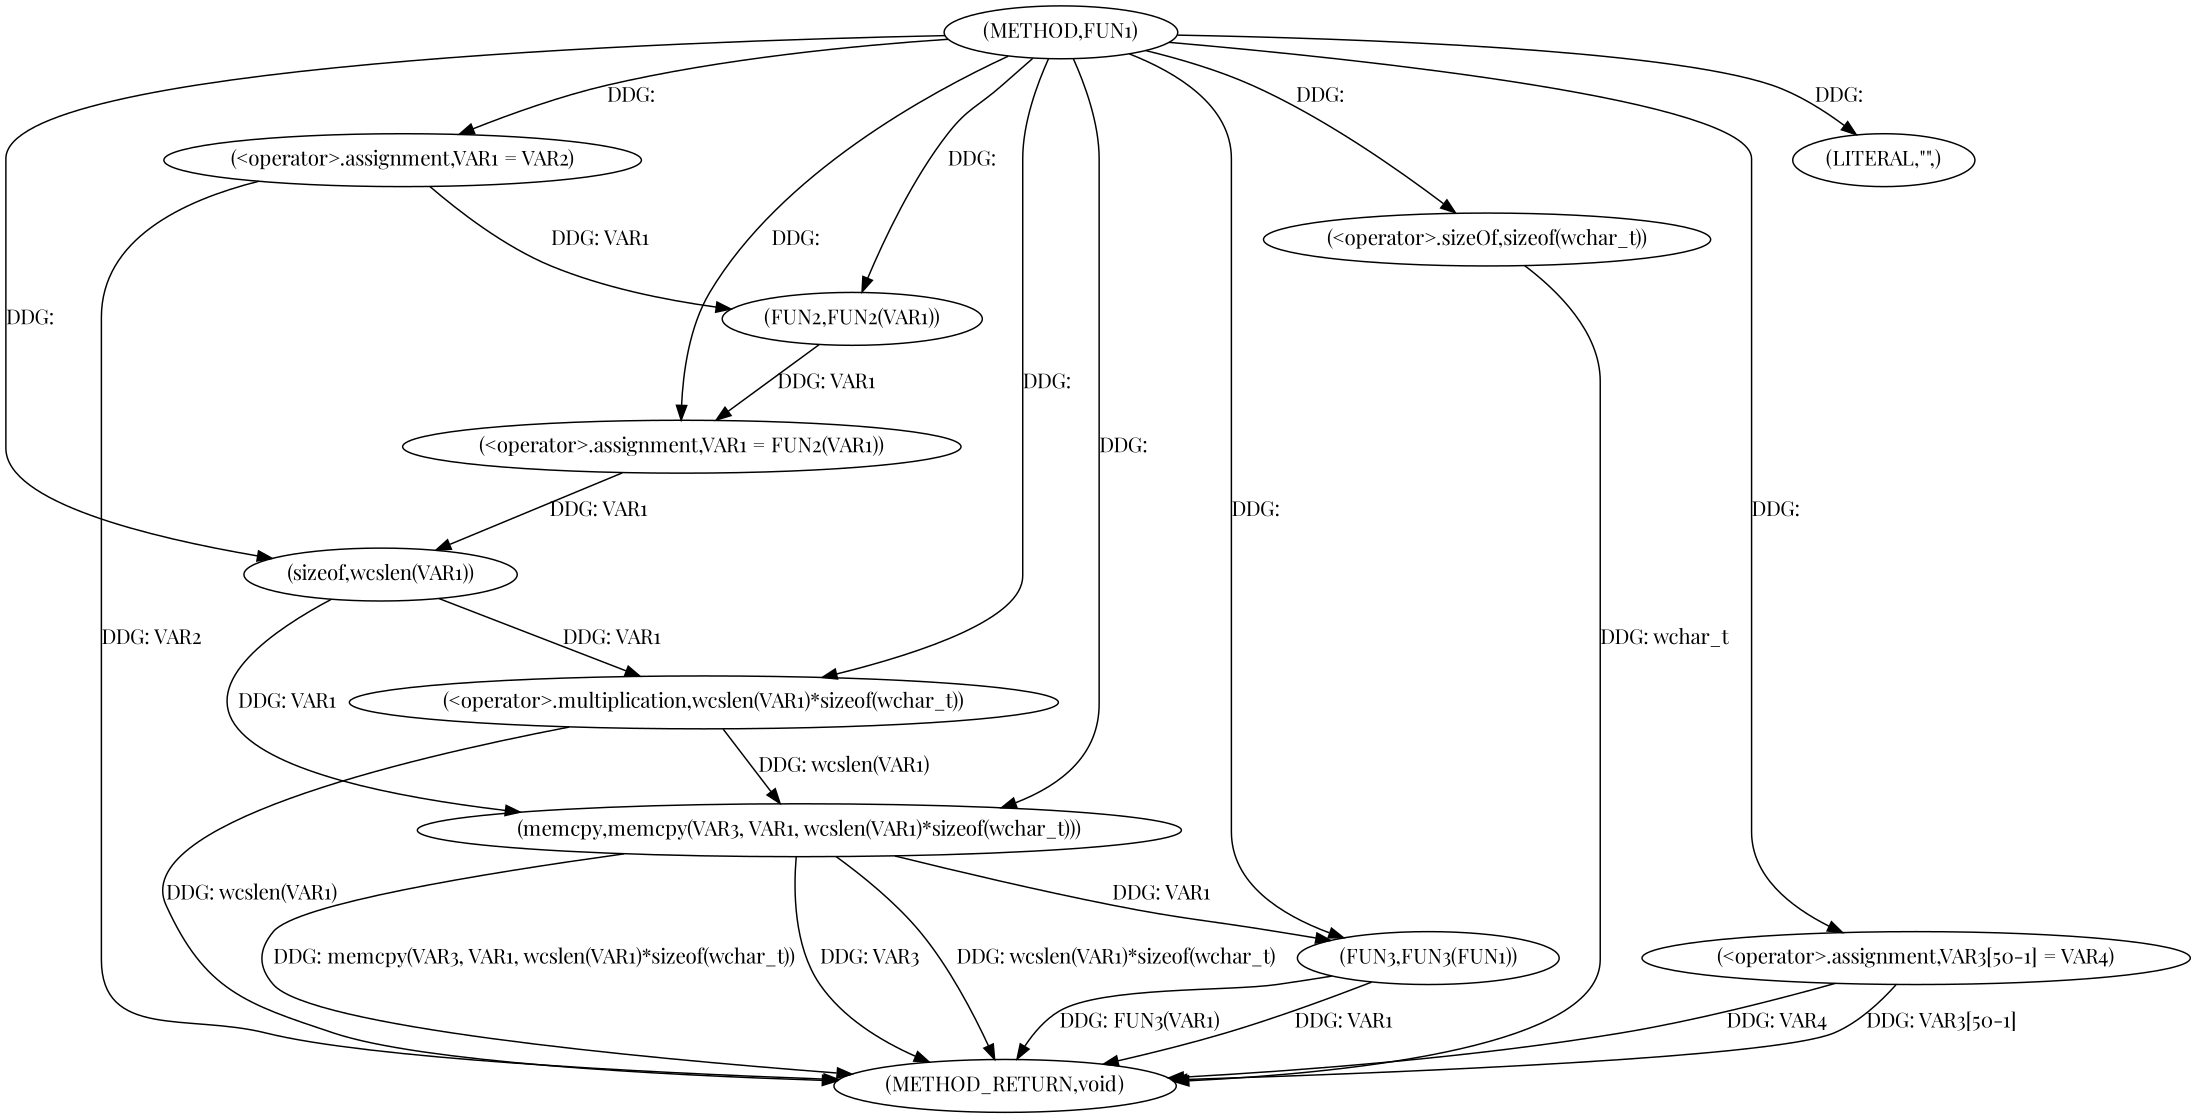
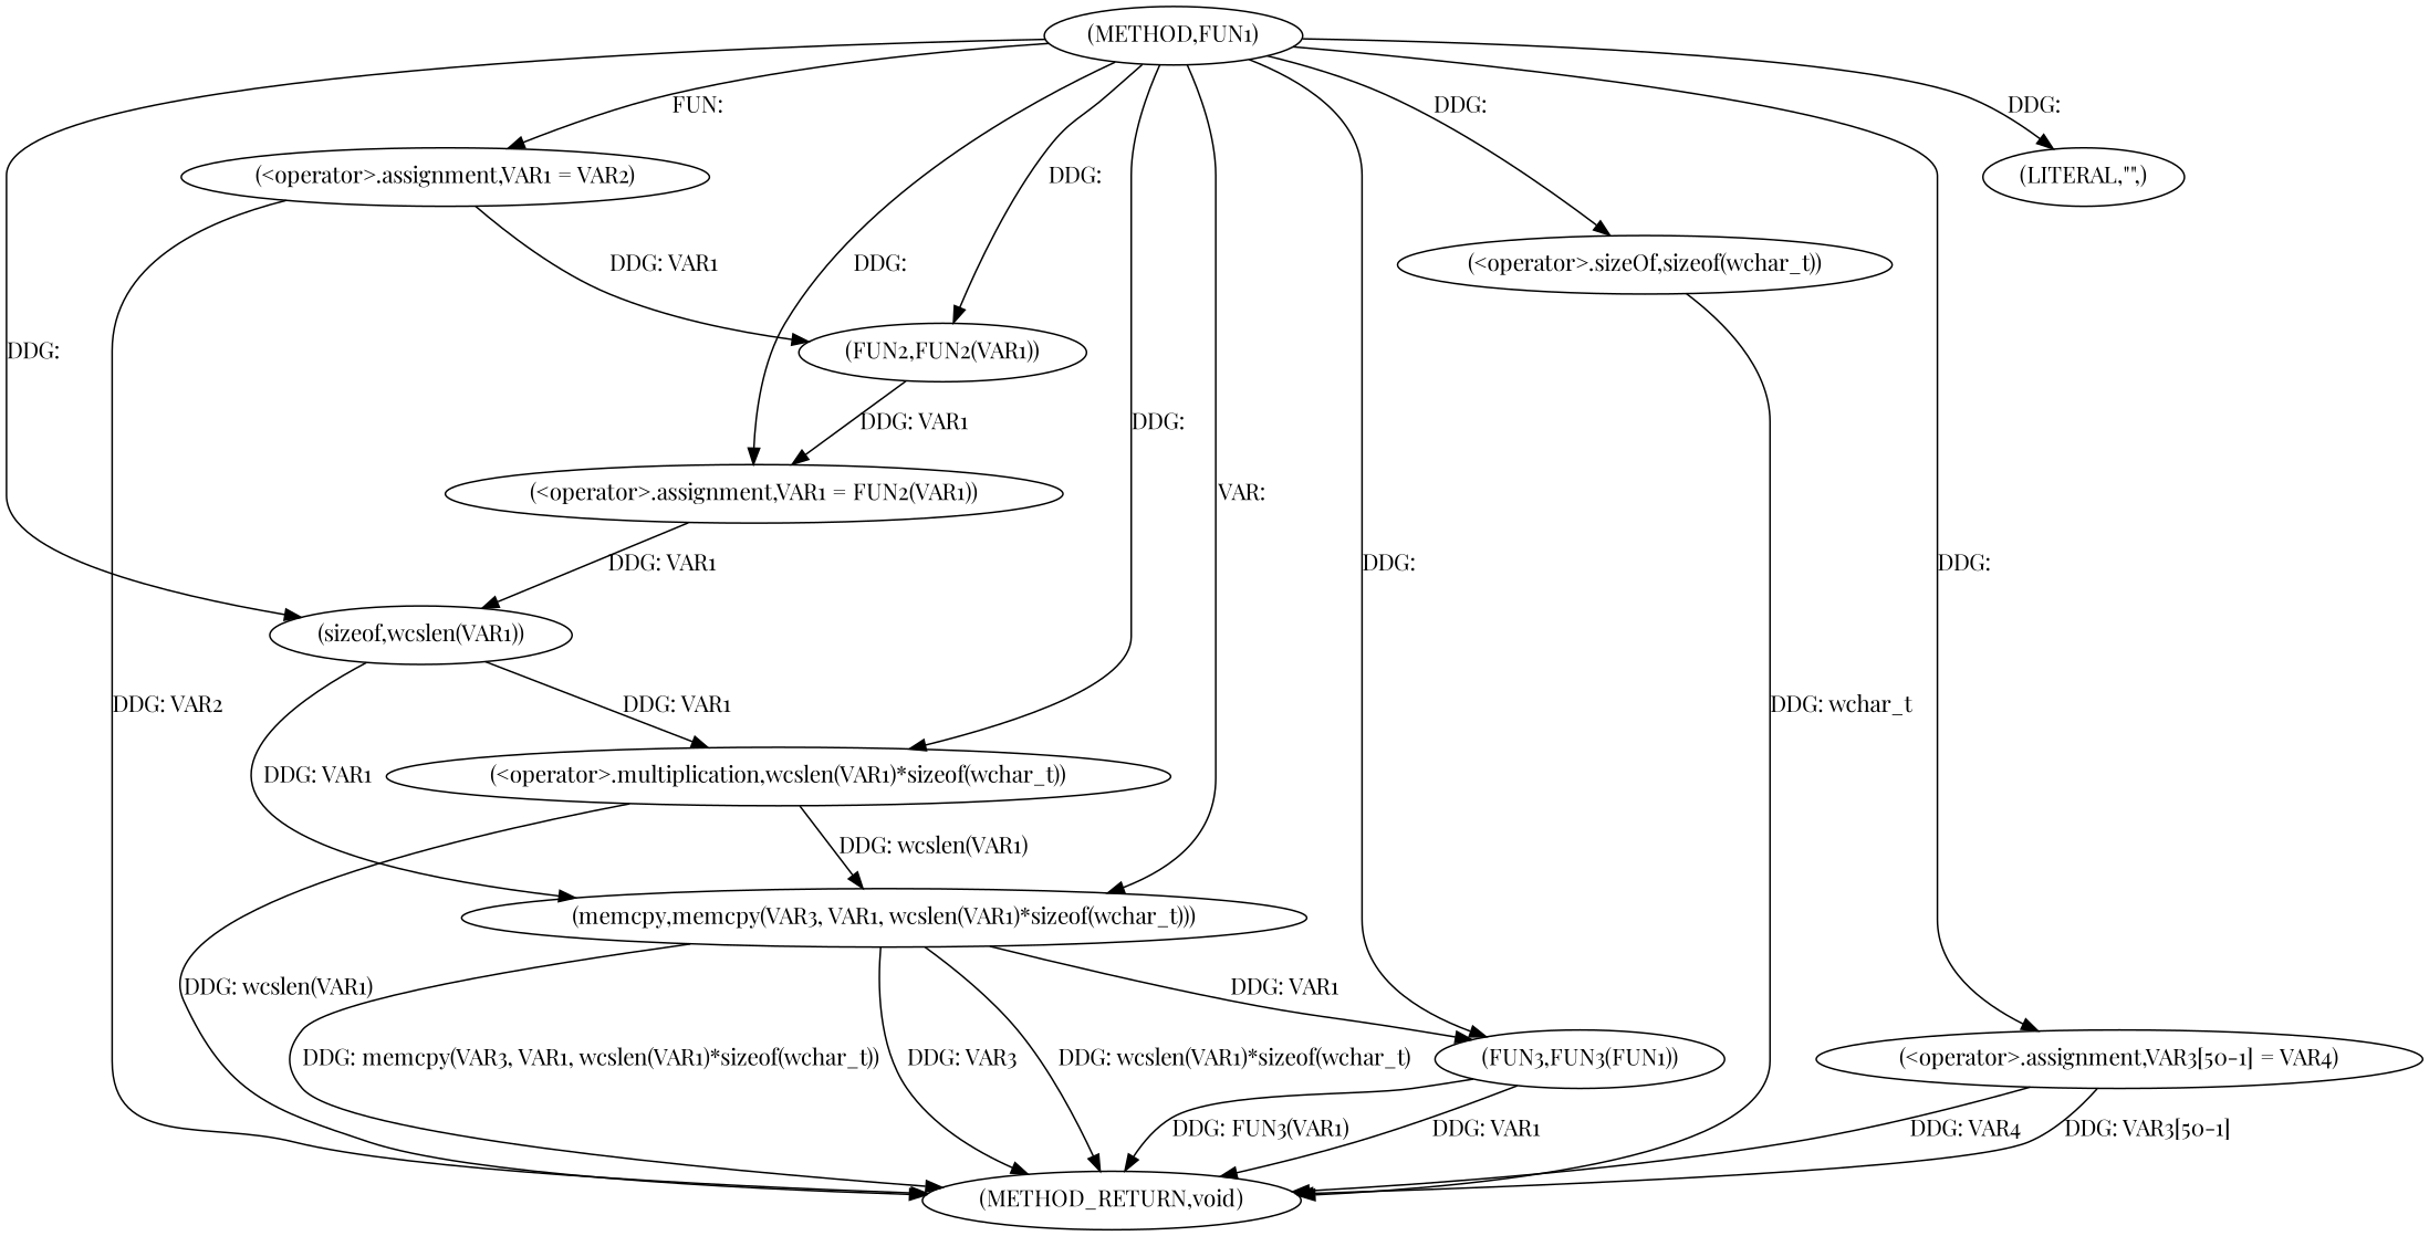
  digraph {
    fontname="Playfair Display"
    node [fontname="Playfair Display"]
    edge [fontname="Playfair Display"]
    n1 [label="(METHOD,FUN1)"]
    n2 [label="(<operator>.assignment,VAR1 = VAR2)"]
    n3 [label="(<operator>.assignment,VAR1 = FUN2(VAR1))"]
    n4 [label="(FUN2,FUN2(VAR1))"]
    n5 [label="(LITERAL,\"\",)"]
    n6 [label="(memcpy,memcpy(VAR3, VAR1, wcslen(VAR1)*sizeof(wchar_t)))"]
    n7 [label="(<operator>.multiplication,wcslen(VAR1)*sizeof(wchar_t))"]
    n8 [label="(sizeof,wcslen(VAR1))"]
    n9 [label="(<operator>.sizeOf,sizeof(wchar_t))"]
    n10 [label="(<operator>.assignment,VAR3[50-1] = VAR4)"]
    n11 [label="(FUN3,FUN3(FUN1))"]
    n12 [label="(METHOD_RETURN,void)"]
-   n1 -> n2 [label="DDG: "]
+   n1 -> n2 [label="FUN: "]
    n1 -> n3 [label="DDG: "]
    n1 -> n4 [label="DDG: "]
    n1 -> n5 [label="DDG: "]
-   n1 -> n6 [label="DDG: "]
+   n1 -> n6 [label="VAR: "]
    n1 -> n7 [label="DDG: "]
    n1 -> n8 [label="DDG: "]
    n1 -> n9 [label="DDG: "]
    n1 -> n10 [label="DDG: "]
    n1 -> n11 [label="DDG: "]
    n2 -> n4 [label="DDG: VAR1"]
    n2 -> n12 [label="DDG: VAR2"]
    n3 -> n8 [label="DDG: VAR1"]
    n4 -> n3 [label="DDG: VAR1"]
    n6 -> n11 [label="DDG: VAR1"]
    n6 -> n12 [label="DDG: VAR3"]
    n6 -> n12 [label="DDG: wcslen(VAR1)*sizeof(wchar_t)"]
    n6 -> n12 [label="DDG: memcpy(VAR3, VAR1, wcslen(VAR1)*sizeof(wchar_t))"]
    n7 -> n6 [label="DDG: wcslen(VAR1)"]
    n7 -> n12 [label="DDG: wcslen(VAR1)"]
    n8 -> n6 [label="DDG: VAR1"]
    n8 -> n7 [label="DDG: VAR1"]
    n9 -> n12 [label="DDG: wchar_t"]
    n10 -> n12 [label="DDG: VAR4"]
    n10 -> n12 [label="DDG: VAR3[50-1]"]
    n11 -> n12 [label="DDG: VAR1"]
    n11 -> n12 [label="DDG: FUN3(VAR1)"]
  }
